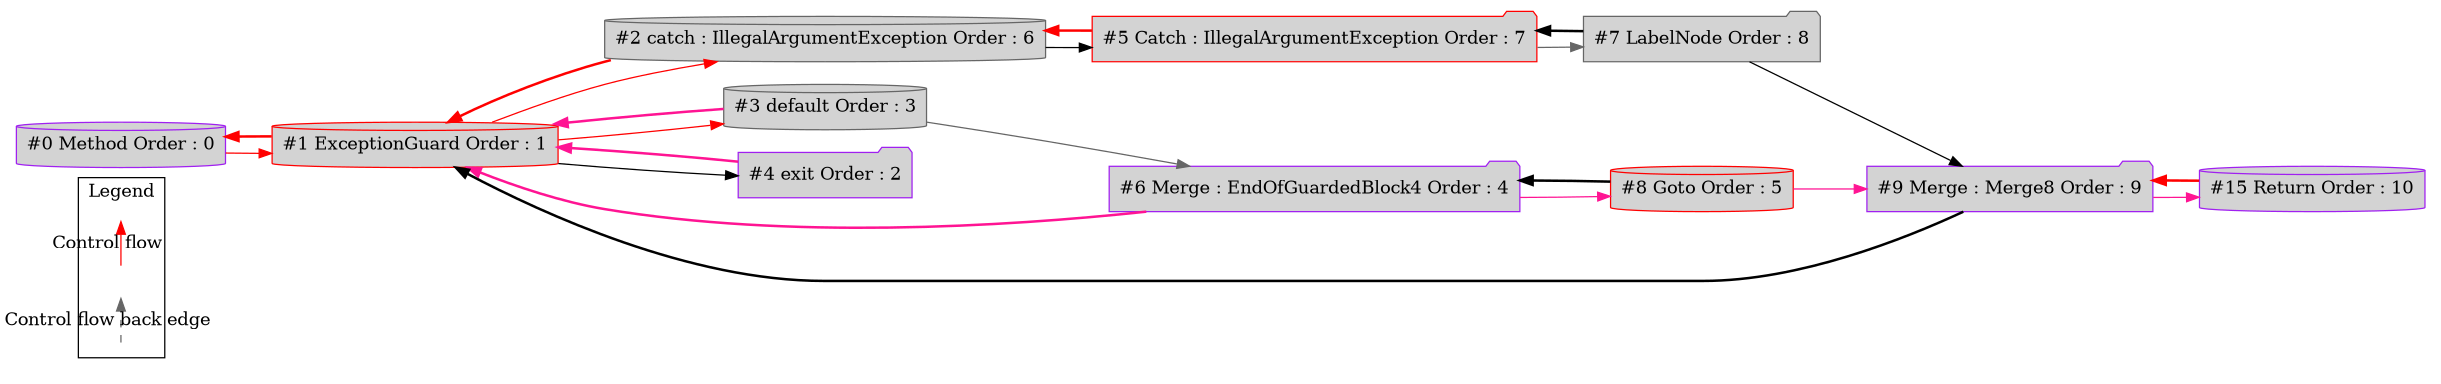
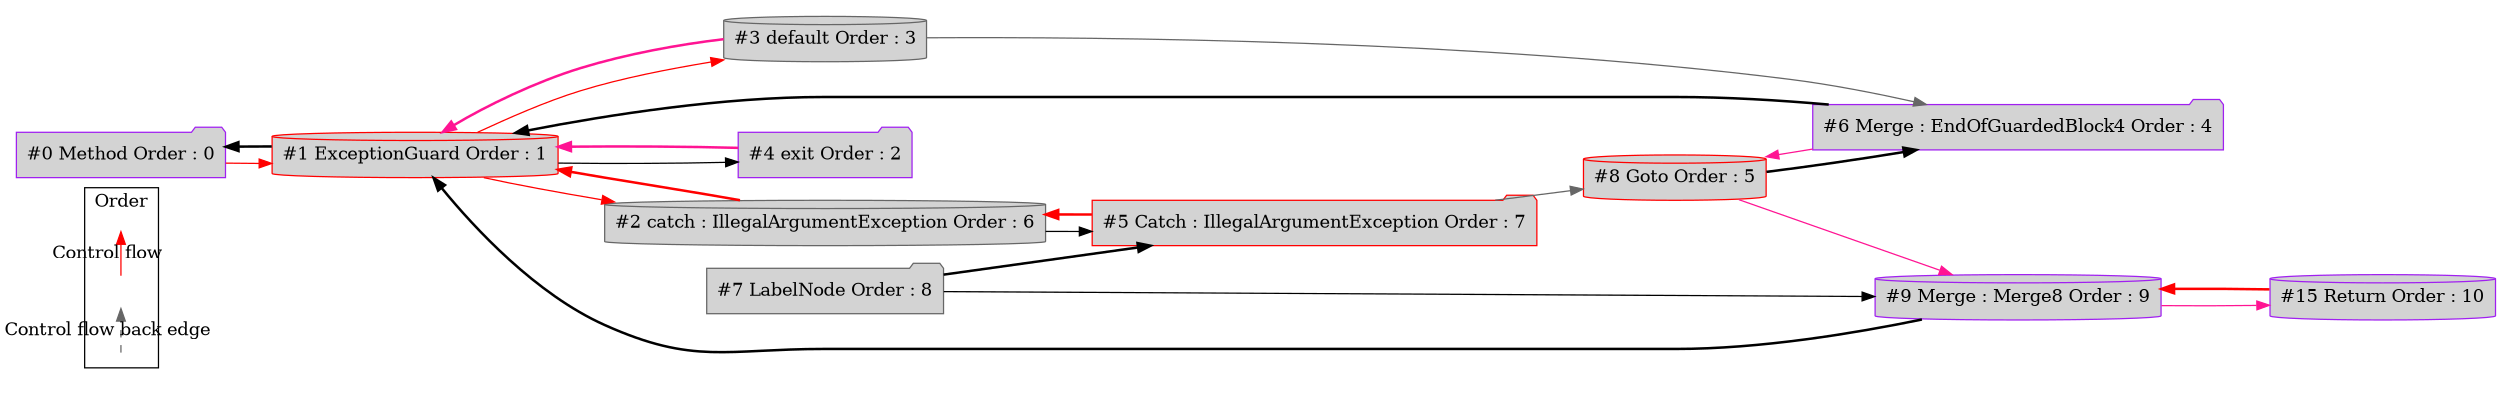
  digraph {
    ordering=in
    rankdir=LR
    node [shape=folder style=filled color=purple fillcolor=lightgrey]
    edge [color=red]
    c0 [shape=point style=invis color="" fillcolor=""]
    c1 [shape=point style=invis color="" fillcolor=""]
    c2 [shape=point style=invis color="" fillcolor=""]
    c3 [shape=point style=invis color="" fillcolor=""]
-   n5 [label="#0 Method Order : 0" shape=cylinder]
+   n5 [label="#0 Method Order : 0"]
    n6 [color=red label="#1 ExceptionGuard Order : 1" shape=cylinder]
    n7 [color=gray40 label="#2 catch : IllegalArgumentException Order : 6" shape=cylinder]
    n8 [color=gray40 label="#3 default Order : 3" shape=cylinder]
    n9 [label="#4 exit Order : 2"]
    n10 [color=red label="#5 Catch : IllegalArgumentException Order : 7"]
    n11 [label="#6 Merge : EndOfGuardedBlock4 Order : 4"]
    n12 [color=gray40 label="#7 LabelNode Order : 8"]
    n13 [color=red label="#8 Goto Order : 5" shape=cylinder]
-   n14 [label="#9 Merge : Merge8 Order : 9"]
+   n14 [label="#9 Merge : Merge8 Order : 9" shape=cylinder]
    n15 [label="#15 Return Order : 10" shape=cylinder]
    subgraph cluster_1 {
-     label=Legend
+     label=Order
      subgraph sub_2 {
        label=Legend
        rank=same
        c0
        c1
        c2
        c3
      }
    }
    c0 -> c1 [label="Control flow" style=solid]
    c2 -> c3 [color=gray40 label="Control flow back edge" style=dashed]
    n5 -> n6 [fontcolor=red labeldistance=2]
-   n6 -> n5 [dir=forward penwidth=2]
+   n6 -> n5 [color=black dir=forward penwidth=2]
    n6 -> n7 [fontcolor=red labeldistance=2]
    n6 -> n8 [fontcolor=red labeldistance=2]
    n6 -> n9 [color=black fontcolor=red labeldistance=2]
    n7 -> n6 [dir=forward penwidth=2]
    n7 -> n10 [color=black fontcolor=red labeldistance=2]
    n8 -> n6 [color=deeppink dir=forward penwidth=2]
    n8 -> n11 [color=gray40 fontcolor=red labeldistance=2]
    n9 -> n6 [color=deeppink dir=forward penwidth=2]
    n10 -> n7 [dir=forward penwidth=2]
-   n10 -> n12 [color=gray40 fontcolor=red labeldistance=2]
-   n11 -> n6 [color=deeppink dir=forward penwidth=2]
+   n10 -> n13 [color=gray40 fontcolor=red labeldistance=2]
+   n11 -> n6 [color=black dir=forward penwidth=2]
    n11 -> n13 [color=deeppink fontcolor=red labeldistance=2]
    n12 -> n10 [color=black dir=forward penwidth=2]
    n12 -> n14 [color=black fontcolor=red labeldistance=2]
    n13 -> n11 [color=black dir=forward penwidth=2]
    n13 -> n14 [color=deeppink fontcolor=red labeldistance=2]
    n14 -> n6 [color=black dir=forward penwidth=2]
    n14 -> n15 [color=deeppink fontcolor=red labeldistance=2]
    n15 -> n14 [dir=forward penwidth=2]
  }
